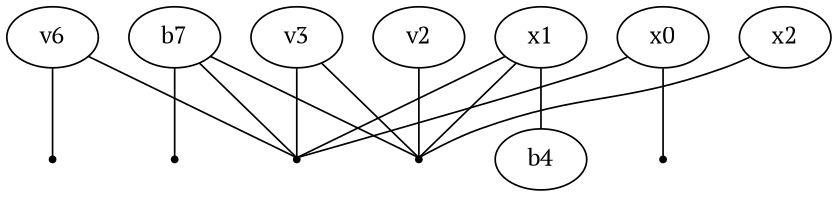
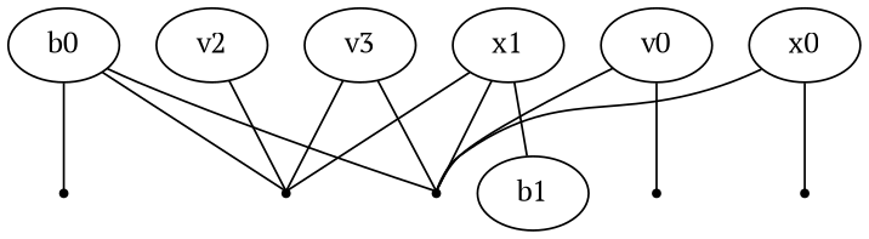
  graph {
    fontname="PT Serif"
    node [fontname="PT Serif"]
    edge [fontname="PT Serif"]
-   n1 [label=b7]
+   n1 [label=b0]
    factor1 [shape=point]
    factor3 [shape=point]
    factor5 [shape=point]
-   n5 [label=b4]
-   n6 [label=v6]
+   n5 [label=b1]
+   n6 [label=v0]
    factor2 [shape=point]
    n8 [label=v3]
    n9 [label=v2]
    n10 [label=x0]
    factor0 [shape=point]
    n12 [label=x1]
-   n13 [label=x2]
    n1 -- factor1
    n1 -- factor3
    n1 -- factor5
    n6 -- factor3
    n6 -- factor2
    n8 -- factor3
    n8 -- factor5
    n9 -- factor5
    n10 -- factor3
    n10 -- factor0
    n12 -- factor3
    n12 -- factor5
    n12 -- n5
-   n13 -- factor5
  }
